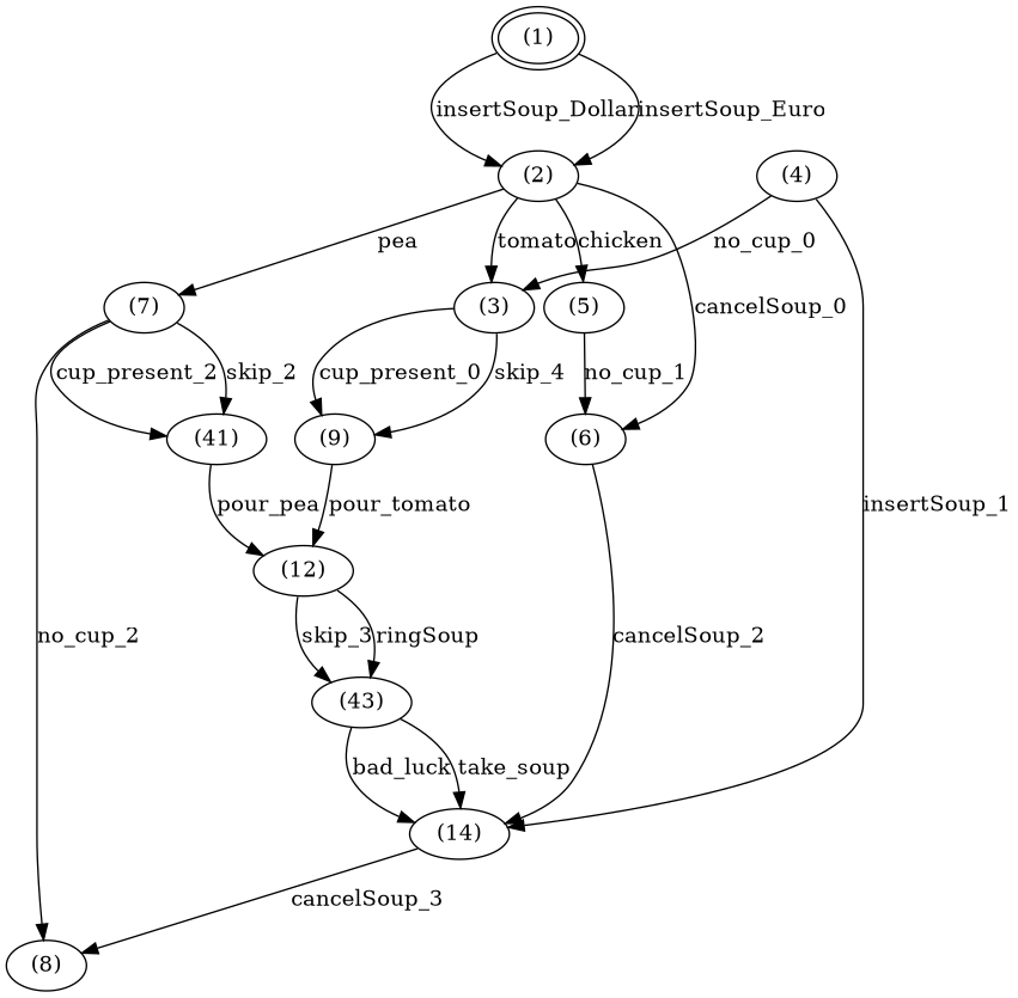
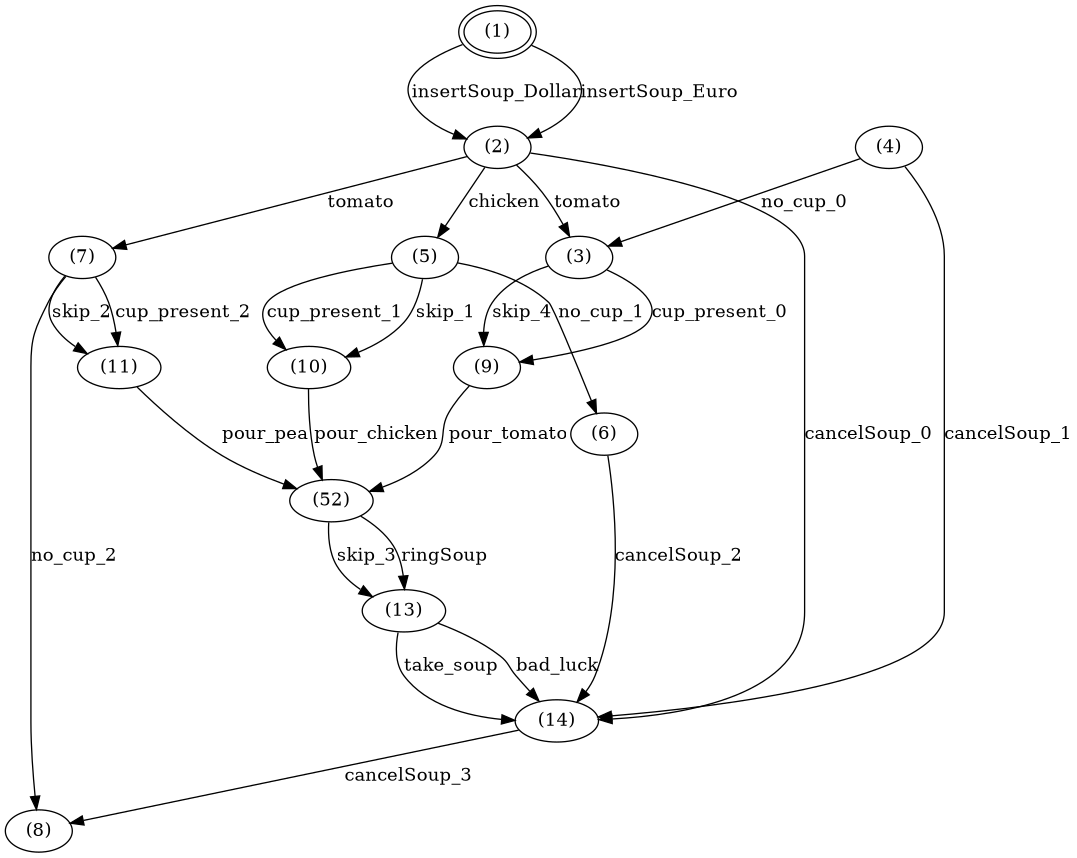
  digraph {
    mclimit=10.0
    nodesep=0.05
    n1 [height=0.25 label="(1)" peripheries=2 width=0.25]
    n2 [height=0.25 label="(2)" width=0.25]
    n3 [height=0.25 label="(7)" width=0.25]
    n4 [height=0.25 label="(5)" width=0.25]
    n5 [height=0.25 label="(3)" width=0.25]
    n6 [height=0.25 label="(14)" width=0.25]
-   n7 [height=0.25 label="(41)" width=0.25]
+   n7 [height=0.25 label="(11)" width=0.25]
    n8 [height=0.25 label="(8)" width=0.25]
+   n9 [height=0.25 label="(10)" width=0.25]
    n10 [height=0.25 label="(6)" width=0.25]
    n11 [height=0.25 label="(9)" width=0.25]
-   n12 [height=0.25 label="(12)" width=0.25]
+   n12 [height=0.25 label="(52)" width=0.25]
    n13 [height=0.25 label="(4)" width=0.25]
-   n14 [height=0.25 label="(43)" width=0.25]
+   n14 [height=0.25 label="(13)" width=0.25]
    n1 -> n2 [label=insertSoup_Dollar]
    n1 -> n2 [label=insertSoup_Euro]
-   n2 -> n3 [label=pea]
+   n2 -> n3 [label=tomato]
    n2 -> n4 [label=chicken]
    n2 -> n5 [label=tomato]
-   n2 -> n10 [label=cancelSoup_0]
+   n2 -> n6 [label=cancelSoup_0]
    n3 -> n7 [label=skip_2]
    n3 -> n7 [label=cup_present_2]
    n3 -> n8 [label=no_cup_2]
+   n4 -> n9 [label=skip_1]
+   n4 -> n9 [label=cup_present_1]
    n4 -> n10 [label=no_cup_1]
    n5 -> n11 [label=skip_4]
    n5 -> n11 [label=cup_present_0]
    n6 -> n8 [label=cancelSoup_3]
    n7 -> n12 [label=pour_pea]
+   n9 -> n12 [label=pour_chicken]
    n10 -> n6 [label=cancelSoup_2]
    n11 -> n12 [label=pour_tomato]
    n12 -> n14 [label=skip_3]
    n12 -> n14 [label=ringSoup]
    n13 -> n5 [label=no_cup_0]
-   n13 -> n6 [label=insertSoup_1]
+   n13 -> n6 [label=cancelSoup_1]
    n14 -> n6 [label=bad_luck]
    n14 -> n6 [label=take_soup]
  }
